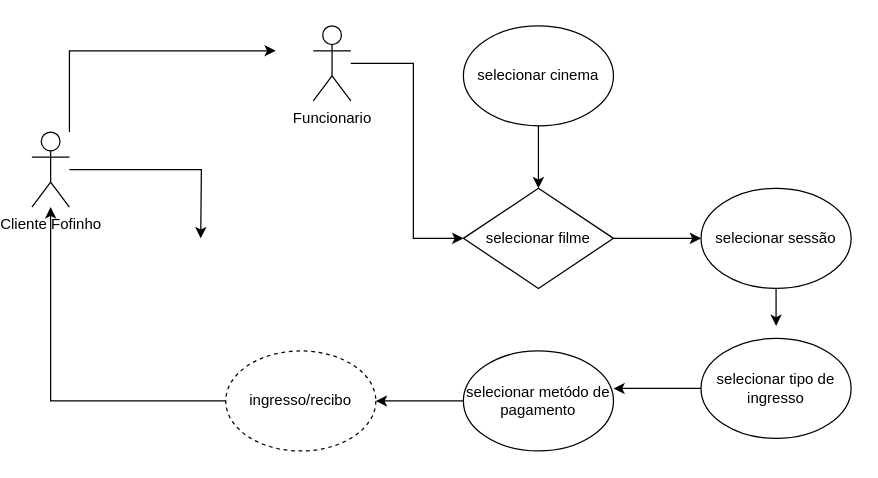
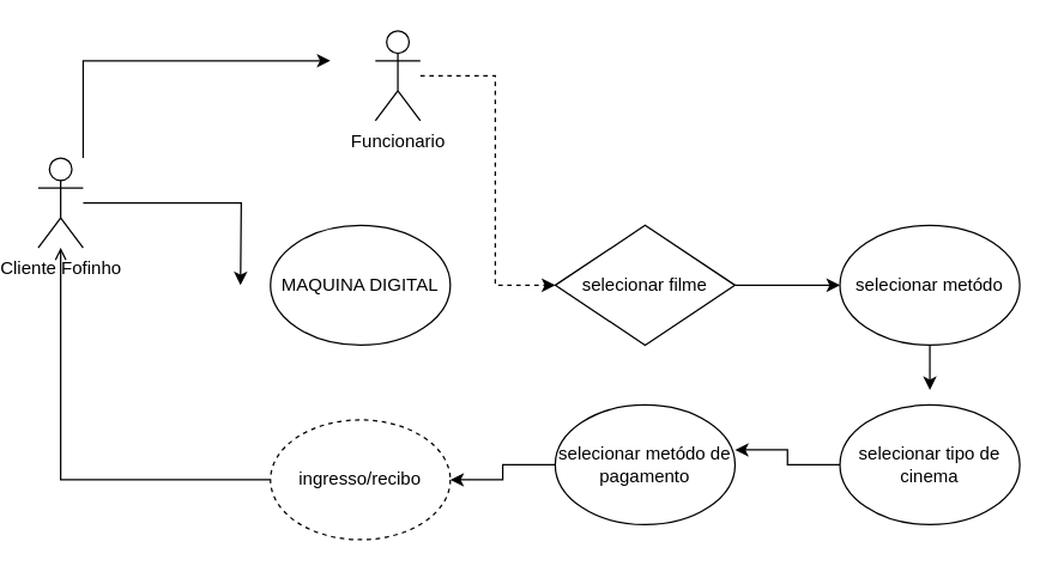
  <mxCell id="0" />
  <mxCell id="1" parent="0" />
  <mxCell id="2" style="edgeStyle=orthogonalEdgeStyle;rounded=0;orthogonalLoop=1;jettySize=auto;html=1;" edge="1" parent="1" source="4"><mxGeometry relative="1" as="geometry"><mxPoint x="155" y="190" as="targetPoint" /></mxGeometry></mxCell>
  <mxCell id="3" style="edgeStyle=orthogonalEdgeStyle;rounded=0;orthogonalLoop=1;jettySize=auto;html=1;" edge="1" parent="1" source="4"><mxGeometry relative="1" as="geometry"><mxPoint x="215" y="40" as="targetPoint" /><Array as="points"><mxPoint x="50" y="40" /></Array></mxGeometry></mxCell>
  <mxCell id="4" value="Cliente Fofinho" style="shape=umlActor;verticalLabelPosition=bottom;verticalAlign=top;html=1;outlineConnect=0;" vertex="1" parent="1"><mxGeometry x="20" y="105" width="30" height="60" as="geometry" /></mxCell>
- <mxCell id="5" style="edgeStyle=orthogonalEdgeStyle;rounded=0;orthogonalLoop=1;jettySize=auto;html=1;entryX=0.5;entryY=0;entryDx=0;entryDy=0;" edge="1" parent="1" source="6" target="8"><mxGeometry relative="1" as="geometry" /></mxCell>
- <mxCell id="6" value="selecionar cinema" style="ellipse;whiteSpace=wrap;html=1;" vertex="1" parent="1"><mxGeometry x="365" y="20" width="120" height="80" as="geometry" /></mxCell>
  <mxCell id="7" style="edgeStyle=orthogonalEdgeStyle;rounded=0;orthogonalLoop=1;jettySize=auto;html=1;" edge="1" parent="1" source="8"><mxGeometry relative="1" as="geometry"><mxPoint x="555" y="190" as="targetPoint" /></mxGeometry></mxCell>
  <mxCell id="8" value="selecionar filme" style="rhombus;whiteSpace=wrap;html=1;" vertex="1" parent="1"><mxGeometry x="365" y="150" width="120" height="80" as="geometry" /></mxCell>
  <mxCell id="9" style="edgeStyle=orthogonalEdgeStyle;rounded=0;orthogonalLoop=1;jettySize=auto;html=1;" edge="1" parent="1" source="10"><mxGeometry relative="1" as="geometry"><mxPoint x="615" y="260" as="targetPoint" /></mxGeometry></mxCell>
- <mxCell id="10" value="selecionar sessão" style="ellipse;whiteSpace=wrap;html=1;" vertex="1" parent="1"><mxGeometry x="555" y="150" width="120" height="80" as="geometry" /></mxCell>
+ <mxCell id="10" value="selecionar metódo" style="ellipse;whiteSpace=wrap;html=1;" vertex="1" parent="1"><mxGeometry x="555" y="150" width="120" height="80" as="geometry" /></mxCell>
  <mxCell id="11" style="edgeStyle=orthogonalEdgeStyle;rounded=0;orthogonalLoop=1;jettySize=auto;html=1;entryX=1;entryY=0.375;entryDx=0;entryDy=0;entryPerimeter=0;" edge="1" parent="1" source="12" target="14"><mxGeometry relative="1" as="geometry" /></mxCell>
- <mxCell id="12" value="selecionar tipo de ingresso" style="ellipse;whiteSpace=wrap;html=1;" vertex="1" parent="1"><mxGeometry x="555" y="270" width="120" height="80" as="geometry" /></mxCell>
+ <mxCell id="12" value="selecionar tipo de cinema" style="ellipse;whiteSpace=wrap;html=1;" vertex="1" parent="1"><mxGeometry x="555" y="270" width="120" height="80" as="geometry" /></mxCell>
  <mxCell id="13" style="edgeStyle=orthogonalEdgeStyle;rounded=0;orthogonalLoop=1;jettySize=auto;html=1;entryX=1;entryY=0.5;entryDx=0;entryDy=0;" edge="1" parent="1" source="14" target="16"><mxGeometry relative="1" as="geometry" /></mxCell>
- <mxCell id="14" value="selecionar metódo de pagamento" style="ellipse;whiteSpace=wrap;html=1;" vertex="1" parent="1"><mxGeometry x="365" y="280" width="120" height="80" as="geometry" /></mxCell>
- <mxCell id="15" style="edgeStyle=orthogonalEdgeStyle;rounded=0;orthogonalLoop=1;jettySize=auto;html=1;" edge="1" parent="1" source="16" target="4"><mxGeometry relative="1" as="geometry"><mxPoint x="45" y="310" as="targetPoint" /></mxGeometry></mxCell>
+ <mxCell id="14" value="selecionar metódo de pagamento" style="ellipse;whiteSpace=wrap;html=1;" vertex="1" parent="1"><mxGeometry x="365" y="270" width="120" height="80" as="geometry" /></mxCell>
+ <mxCell id="15" style="edgeStyle=orthogonalEdgeStyle;rounded=0;orthogonalLoop=1;jettySize=auto;html=1;endArrow=open;" edge="1" parent="1" source="16" target="4"><mxGeometry relative="1" as="geometry"><mxPoint x="45" y="310" as="targetPoint" /></mxGeometry></mxCell>
  <mxCell id="16" value="ingresso/recibo" style="ellipse;whiteSpace=wrap;html=1;dashed=1;" vertex="1" parent="1"><mxGeometry x="175" y="280" width="120" height="80" as="geometry" /></mxCell>
- <mxCell id="18" style="edgeStyle=orthogonalEdgeStyle;rounded=0;orthogonalLoop=1;jettySize=auto;html=1;entryX=0;entryY=0.5;entryDx=0;entryDy=0;" edge="1" parent="1" source="19" target="8"><mxGeometry relative="1" as="geometry"><mxPoint x="335" y="190" as="targetPoint" /><Array as="points"><mxPoint x="325" y="50" /><mxPoint x="325" y="190" /></Array></mxGeometry></mxCell>
+ <mxCell id="17" value="MAQUINA DIGITAL" style="ellipse;whiteSpace=wrap;html=1;" vertex="1" parent="1"><mxGeometry x="175" y="150" width="120" height="80" as="geometry" /></mxCell>
+ <mxCell id="18" style="edgeStyle=orthogonalEdgeStyle;rounded=0;orthogonalLoop=1;jettySize=auto;html=1;entryX=0;entryY=0.5;entryDx=0;entryDy=0;dashed=1;" edge="1" parent="1" source="19" target="8"><mxGeometry relative="1" as="geometry"><mxPoint x="335" y="190" as="targetPoint" /><Array as="points"><mxPoint x="325" y="50" /><mxPoint x="325" y="190" /></Array></mxGeometry></mxCell>
  <mxCell id="19" value="Funcionario" style="shape=umlActor;verticalLabelPosition=bottom;verticalAlign=top;html=1;outlineConnect=0;" vertex="1" parent="1"><mxGeometry x="245" y="20" width="30" height="60" as="geometry" /></mxCell>
